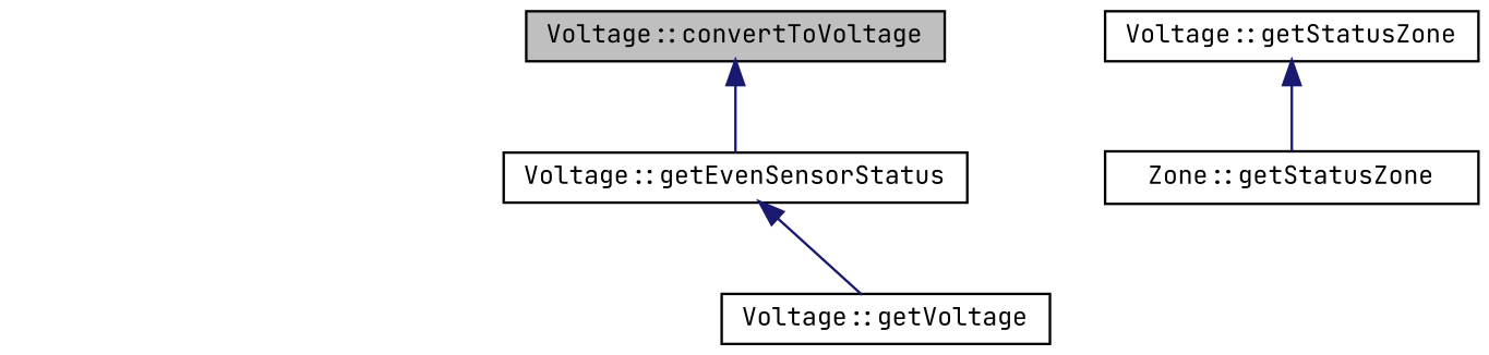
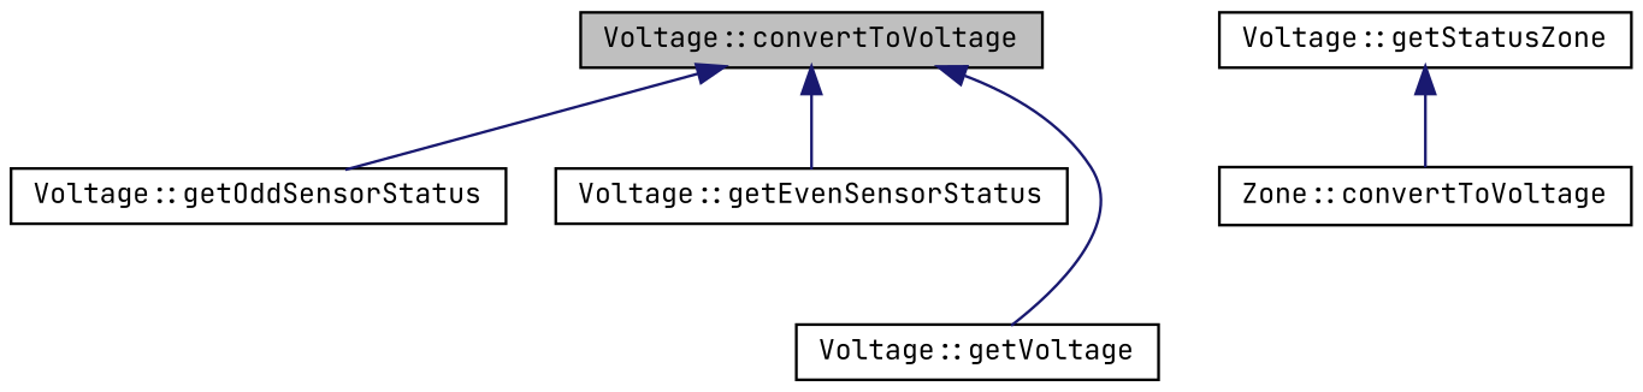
  digraph {
    fontname="JetBrains Mono"
    rankdir=TB
    node [color=black fillcolor=white fontname="JetBrains Mono" fontsize=10 shape=record style=filled]
    edge [color=midnightblue dir=back fontname="JetBrains Mono" fontsize=10 labelfontname=Helvetica labelfontsize=10 style=solid]
    n1 [fillcolor=grey75 fontcolor=black height=0.2 label="Voltage::convertToVoltage" width=0.4]
+   n2 [height=0.2 label="Voltage::getOddSensorStatus" width=0.4]
    n3 [height=0.2 label="Voltage::getEvenSensorStatus" width=0.4]
    n4 [height=0.2 label="Voltage::getVoltage" width=0.4]
    n5 [height=0.2 label="Voltage::getStatusZone" width=0.4]
-   n6 [height=0.2 label="Zone::getStatusZone" width=0.4]
+   n6 [height=0.2 label="Zone::convertToVoltage" width=0.4]
+   n1 -> n2
    n1 -> n3
-   n3 -> n4
+   n1 -> n4
    n5 -> n6
  }
